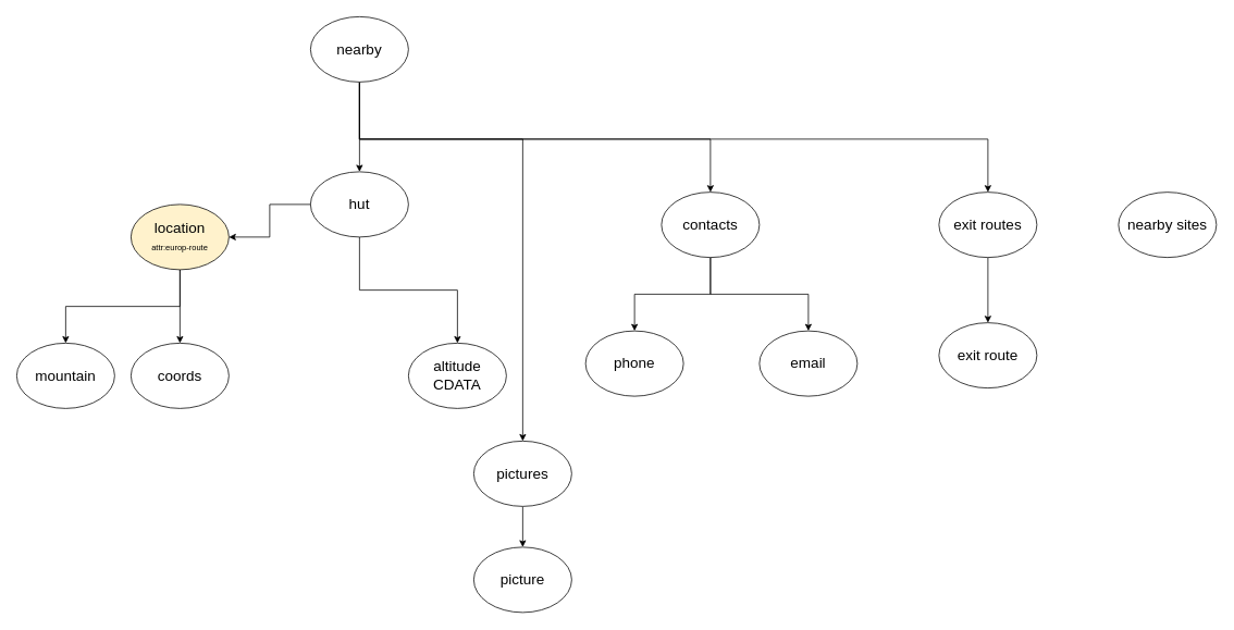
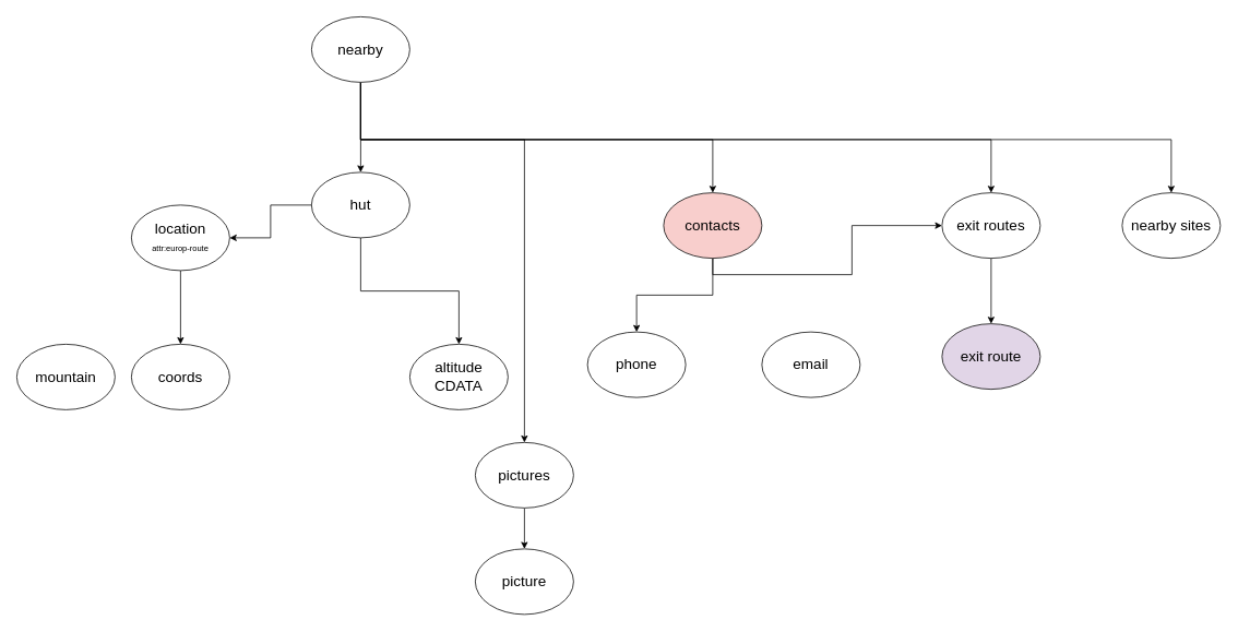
  <mxCell id="0" />
  <mxCell id="1" parent="0" />
  <mxCell id="2" style="edgeStyle=orthogonalEdgeStyle;rounded=0;orthogonalLoop=1;jettySize=auto;html=1;" edge="1" parent="1" source="7" target="10"><mxGeometry relative="1" as="geometry" /></mxCell>
  <mxCell id="3" style="edgeStyle=orthogonalEdgeStyle;rounded=0;orthogonalLoop=1;jettySize=auto;html=1;" edge="1" parent="1" source="7" target="19"><mxGeometry relative="1" as="geometry"><Array as="points"><mxPoint x="440" y="170" /><mxPoint x="870" y="170" /></Array></mxGeometry></mxCell>
  <mxCell id="4" style="edgeStyle=orthogonalEdgeStyle;rounded=0;orthogonalLoop=1;jettySize=auto;html=1;exitX=0.5;exitY=1;exitDx=0;exitDy=0;" edge="1" parent="1" source="7" target="23"><mxGeometry relative="1" as="geometry"><Array as="points"><mxPoint x="440" y="170" /><mxPoint x="1210" y="170" /></Array></mxGeometry></mxCell>
+ <mxCell id="5" style="edgeStyle=orthogonalEdgeStyle;rounded=0;orthogonalLoop=1;jettySize=auto;html=1;exitX=0.5;exitY=1;exitDx=0;exitDy=0;" edge="1" parent="1" source="7" target="25"><mxGeometry relative="1" as="geometry"><Array as="points"><mxPoint x="440" y="170" /><mxPoint x="1430" y="170" /></Array></mxGeometry></mxCell>
  <mxCell id="6" style="edgeStyle=orthogonalEdgeStyle;rounded=0;orthogonalLoop=1;jettySize=auto;html=1;" edge="1" parent="1" source="7" target="27"><mxGeometry relative="1" as="geometry"><Array as="points"><mxPoint x="440" y="170" /><mxPoint x="640" y="170" /></Array></mxGeometry></mxCell>
  <mxCell id="7" value="&lt;font style=&quot;font-size: 18px;&quot;&gt;nearby&lt;/font&gt;" style="ellipse;whiteSpace=wrap;html=1;" vertex="1" parent="1"><mxGeometry x="380" y="20" width="120" height="80" as="geometry" /></mxCell>
  <mxCell id="8" style="edgeStyle=orthogonalEdgeStyle;rounded=0;orthogonalLoop=1;jettySize=auto;html=1;" edge="1" parent="1" source="10" target="13"><mxGeometry relative="1" as="geometry" /></mxCell>
  <mxCell id="9" style="edgeStyle=orthogonalEdgeStyle;rounded=0;orthogonalLoop=1;jettySize=auto;html=1;" edge="1" parent="1" source="10" target="16"><mxGeometry relative="1" as="geometry" /></mxCell>
  <mxCell id="10" value="&lt;font style=&quot;font-size: 18px;&quot;&gt;hut&lt;/font&gt;" style="ellipse;whiteSpace=wrap;html=1;" vertex="1" parent="1"><mxGeometry x="380" y="210" width="120" height="80" as="geometry" /></mxCell>
  <mxCell id="11" style="edgeStyle=orthogonalEdgeStyle;rounded=0;orthogonalLoop=1;jettySize=auto;html=1;" edge="1" parent="1" source="13" target="15"><mxGeometry relative="1" as="geometry" /></mxCell>
- <mxCell id="12" style="edgeStyle=orthogonalEdgeStyle;rounded=0;orthogonalLoop=1;jettySize=auto;html=1;exitX=0.5;exitY=1;exitDx=0;exitDy=0;" edge="1" parent="1" source="13" target="14"><mxGeometry relative="1" as="geometry" /></mxCell>
- <mxCell id="13" value="&lt;font style=&quot;font-size: 18px;&quot;&gt;location&lt;/font&gt;&lt;div&gt;&lt;font style=&quot;font-size: 18px;&quot;&gt;&lt;span style=&quot;font-size: 10px;&quot;&gt;attr:europ-route&lt;/span&gt;&lt;/font&gt;&lt;/div&gt;" style="ellipse;whiteSpace=wrap;html=1;fillColor=#fff2cc;" vertex="1" parent="1"><mxGeometry x="160" y="250" width="120" height="80" as="geometry" /></mxCell>
+ <mxCell id="13" value="&lt;font style=&quot;font-size: 18px;&quot;&gt;location&lt;/font&gt;&lt;div&gt;&lt;font style=&quot;font-size: 18px;&quot;&gt;&lt;span style=&quot;font-size: 10px;&quot;&gt;attr:europ-route&lt;/span&gt;&lt;/font&gt;&lt;/div&gt;" style="ellipse;whiteSpace=wrap;html=1;" vertex="1" parent="1"><mxGeometry x="160" y="250" width="120" height="80" as="geometry" /></mxCell>
  <mxCell id="14" value="&lt;font style=&quot;font-size: 18px;&quot;&gt;mountain&lt;/font&gt;" style="ellipse;whiteSpace=wrap;html=1;" vertex="1" parent="1"><mxGeometry x="20" y="420" width="120" height="80" as="geometry" /></mxCell>
  <mxCell id="15" value="&lt;font style=&quot;font-size: 18px;&quot;&gt;coords&lt;/font&gt;" style="ellipse;whiteSpace=wrap;html=1;" vertex="1" parent="1"><mxGeometry x="160" y="420" width="120" height="80" as="geometry" /></mxCell>
  <mxCell id="16" value="&lt;font style=&quot;font-size: 18px;&quot;&gt;altitude&lt;/font&gt;&lt;div&gt;&lt;span style=&quot;font-size: 18px;&quot;&gt;CDATA&lt;/span&gt;&lt;/div&gt;" style="ellipse;whiteSpace=wrap;html=1;" vertex="1" parent="1"><mxGeometry x="500" y="420" width="120" height="80" as="geometry" /></mxCell>
  <mxCell id="17" style="edgeStyle=orthogonalEdgeStyle;rounded=0;orthogonalLoop=1;jettySize=auto;html=1;exitX=0.5;exitY=1;exitDx=0;exitDy=0;" edge="1" parent="1" source="19" target="20"><mxGeometry relative="1" as="geometry" /></mxCell>
- <mxCell id="18" style="edgeStyle=orthogonalEdgeStyle;rounded=0;orthogonalLoop=1;jettySize=auto;html=1;exitX=0.5;exitY=1;exitDx=0;exitDy=0;" edge="1" parent="1" source="19" target="21"><mxGeometry relative="1" as="geometry" /></mxCell>
- <mxCell id="19" value="&lt;span style=&quot;font-size: 18px;&quot;&gt;contacts&lt;/span&gt;" style="ellipse;whiteSpace=wrap;html=1;" vertex="1" parent="1"><mxGeometry x="810" y="235" width="120" height="80" as="geometry" /></mxCell>
+ <mxCell id="18" style="edgeStyle=orthogonalEdgeStyle;rounded=0;orthogonalLoop=1;jettySize=auto;html=1;exitX=0.5;exitY=1;exitDx=0;exitDy=0;" edge="1" parent="1" source="19" target="23"><mxGeometry relative="1" as="geometry" /></mxCell>
+ <mxCell id="19" value="&lt;span style=&quot;font-size: 18px;&quot;&gt;contacts&lt;/span&gt;" style="ellipse;whiteSpace=wrap;html=1;fillColor=#f8cecc;" vertex="1" parent="1"><mxGeometry x="810" y="235" width="120" height="80" as="geometry" /></mxCell>
  <mxCell id="20" value="&lt;span style=&quot;font-size: 18px;&quot;&gt;phone&lt;/span&gt;" style="ellipse;whiteSpace=wrap;html=1;" vertex="1" parent="1"><mxGeometry x="717" y="405" width="120" height="80" as="geometry" /></mxCell>
  <mxCell id="21" value="&lt;span style=&quot;font-size: 18px;&quot;&gt;email&lt;/span&gt;" style="ellipse;whiteSpace=wrap;html=1;" vertex="1" parent="1"><mxGeometry x="930" y="405" width="120" height="80" as="geometry" /></mxCell>
  <mxCell id="22" value="" style="edgeStyle=orthogonalEdgeStyle;rounded=0;orthogonalLoop=1;jettySize=auto;html=1;" edge="1" parent="1" source="23" target="24"><mxGeometry relative="1" as="geometry" /></mxCell>
  <mxCell id="23" value="&lt;span style=&quot;font-size: 18px;&quot;&gt;exit routes&lt;/span&gt;" style="ellipse;whiteSpace=wrap;html=1;" vertex="1" parent="1"><mxGeometry x="1150" y="235" width="120" height="80" as="geometry" /></mxCell>
- <mxCell id="24" value="&lt;span style=&quot;font-size: 18px;&quot;&gt;exit route&lt;/span&gt;" style="ellipse;whiteSpace=wrap;html=1;" vertex="1" parent="1"><mxGeometry x="1150" y="395" width="120" height="80" as="geometry" /></mxCell>
+ <mxCell id="24" value="&lt;span style=&quot;font-size: 18px;&quot;&gt;exit route&lt;/span&gt;" style="ellipse;whiteSpace=wrap;html=1;fillColor=#e1d5e7;" vertex="1" parent="1"><mxGeometry x="1150" y="395" width="120" height="80" as="geometry" /></mxCell>
  <mxCell id="25" value="&lt;span style=&quot;font-size: 18px;&quot;&gt;nearby sites&lt;/span&gt;" style="ellipse;whiteSpace=wrap;html=1;" vertex="1" parent="1"><mxGeometry x="1370" y="235" width="120" height="80" as="geometry" /></mxCell>
  <mxCell id="26" style="edgeStyle=orthogonalEdgeStyle;rounded=0;orthogonalLoop=1;jettySize=auto;html=1;" edge="1" parent="1" source="27" target="28"><mxGeometry relative="1" as="geometry" /></mxCell>
  <mxCell id="27" value="&lt;font style=&quot;font-size: 18px;&quot;&gt;pictures&lt;/font&gt;" style="ellipse;whiteSpace=wrap;html=1;" vertex="1" parent="1"><mxGeometry x="580" y="540" width="120" height="80" as="geometry" /></mxCell>
  <mxCell id="28" value="&lt;font style=&quot;font-size: 18px;&quot;&gt;picture&lt;/font&gt;" style="ellipse;whiteSpace=wrap;html=1;" vertex="1" parent="1"><mxGeometry x="580" y="670" width="120" height="80" as="geometry" /></mxCell>
